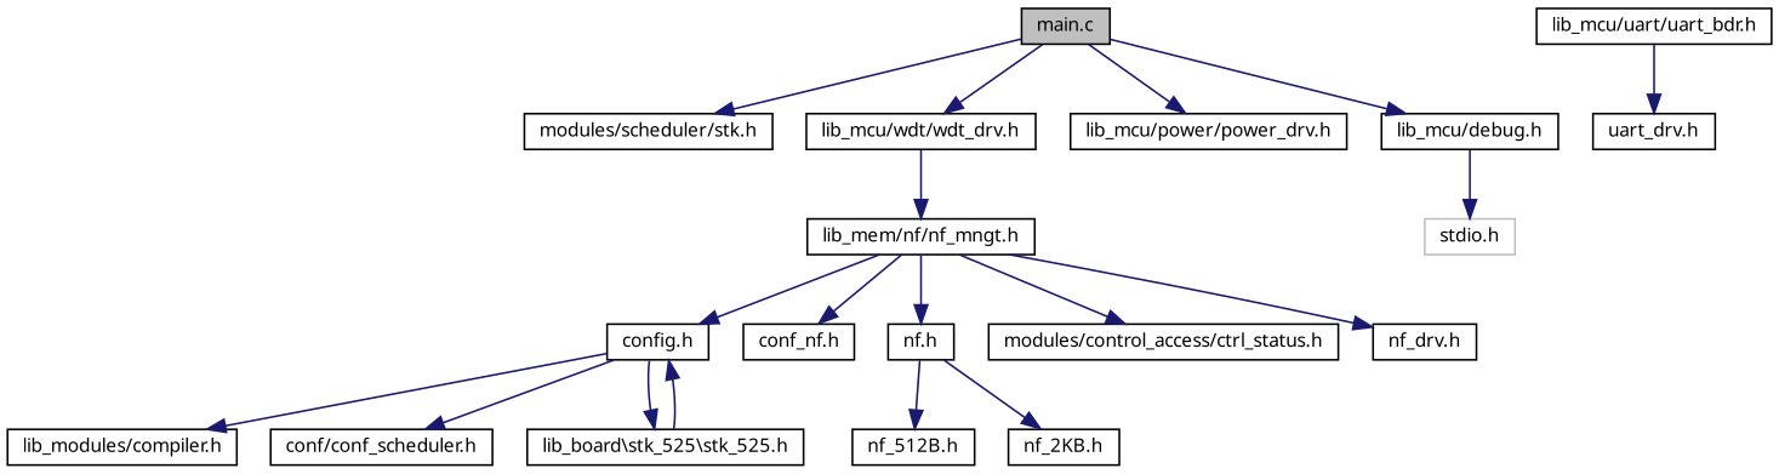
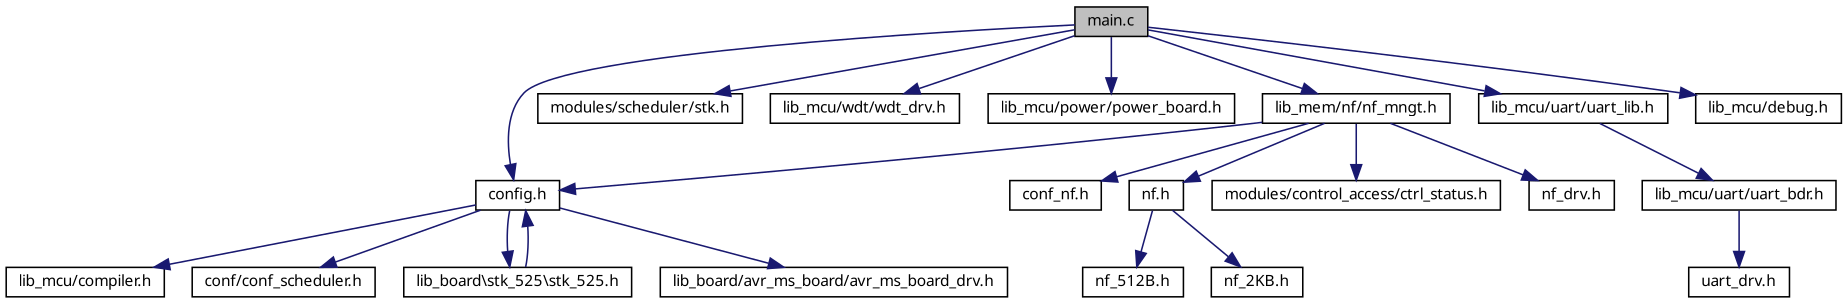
  digraph {
    node [color=black fillcolor=white fontname="FreeSans.ttf" fontsize=10 shape=record style=filled]
    edge [color=midnightblue fontname="FreeSans.ttf" fontsize=10 labelfontname="FreeSans.ttf" labelfontsize=10 style=solid]
    n1 [fillcolor=grey75 fontcolor=black height=0.2 label="main.c" width=0.4]
    n2 [height=0.2 label="config.h" width=0.4]
    n3 [height=0.2 label="modules/scheduler/stk.h" width=0.4]
    n4 [height=0.2 label="lib_mcu/wdt/wdt_drv.h" width=0.4]
-   n5 [height=0.2 label="lib_mcu/power/power_drv.h" width=0.4]
+   n5 [height=0.2 label="lib_mcu/power/power_board.h" width=0.4]
    n6 [height=0.2 label="lib_mem/nf/nf_mngt.h" width=0.4]
+   n7 [height=0.2 label="lib_mcu/uart/uart_lib.h" width=0.4]
    n8 [height=0.2 label="lib_mcu/debug.h" width=0.4]
-   n9 [height=0.2 label="lib_modules/compiler.h" width=0.4]
+   n9 [height=0.2 label="lib_mcu/compiler.h" width=0.4]
    n10 [height=0.2 label="conf/conf_scheduler.h" width=0.4]
    n11 [height=0.2 label="lib_board\\stk_525\\stk_525.h" width=0.4]
+   n12 [height=0.2 label="lib_board/avr_ms_board/avr_ms_board_drv.h" width=0.4]
    n13 [height=0.2 label="conf_nf.h" width=0.4]
    n14 [height=0.2 label="nf.h" width=0.4]
    n15 [height=0.2 label="modules/control_access/ctrl_status.h" width=0.4]
    n16 [height=0.2 label="nf_drv.h" width=0.4]
    n17 [height=0.2 label="lib_mcu/uart/uart_bdr.h" width=0.4]
-   n18 [color=grey75 height=0.2 label="stdio.h" width=0.4]
    n19 [height=0.2 label="nf_512B.h" width=0.4]
    n20 [height=0.2 label="nf_2KB.h" width=0.4]
    n21 [height=0.2 label="uart_drv.h" width=0.4]
+   n1 -> n2
    n1 -> n3
    n1 -> n4
    n1 -> n5
-   n4 -> n6
+   n1 -> n6
+   n1 -> n7
    n1 -> n8
    n2 -> n9
    n2 -> n10
    n2 -> n11
+   n2 -> n12
    n6 -> n2
    n6 -> n13
    n6 -> n14
    n6 -> n15
    n6 -> n16
-   n8 -> n18
+   n7 -> n17
    n11 -> n2
    n14 -> n19
    n14 -> n20
    n17 -> n21
  }
